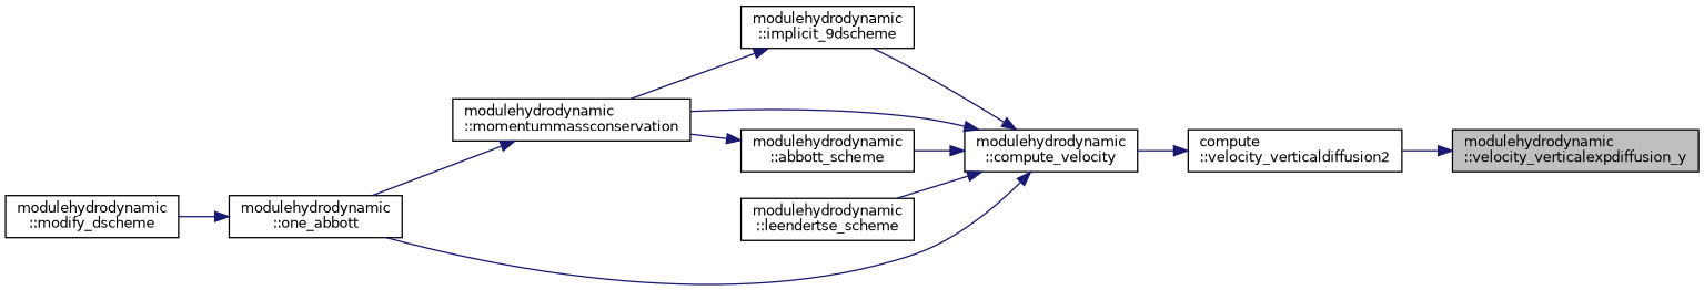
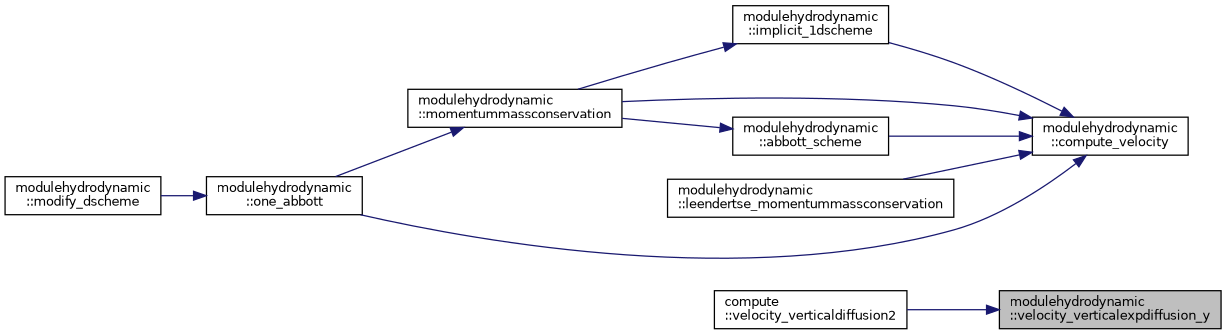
  digraph {
    rankdir=RL
    node [color=black fillcolor=white fontname=Helvetica fontsize=10 shape=record style=filled]
    edge [color=midnightblue dir=back fontname=Helvetica fontsize=10 labelfontname=Helvetica labelfontsize=10 style=solid]
    n1 [fillcolor=grey75 fontcolor=black height=0.2 label="modulehydrodynamic\l::velocity_verticalexpdiffusion_y" width=0.4]
    n2 [height=0.2 label="compute\l::velocity_verticaldiffusion2" width=0.4]
    n3 [height=0.2 label="modulehydrodynamic\l::compute_velocity" width=0.4]
    n4 [height=0.2 label="modulehydrodynamic\l::abbott_scheme" width=0.4]
    n5 [height=0.2 label="modulehydrodynamic\l::one_abbott" width=0.4]
-   n6 [height=0.2 label="modulehydrodynamic\l::implicit_9dscheme" width=0.4]
-   n7 [height=0.2 label="modulehydrodynamic\l::leendertse_scheme" width=0.4]
+   n6 [height=0.2 label="modulehydrodynamic\l::implicit_1dscheme" width=0.4]
+   n7 [height=0.2 label="modulehydrodynamic\l::leendertse_momentummassconservation" width=0.4]
    n8 [height=0.2 label="modulehydrodynamic\l::momentummassconservation" width=0.4]
    n9 [height=0.2 label="modulehydrodynamic\l::modify_dscheme" width=0.4]
    n1 -> n2
-   n2 -> n3
    n3 -> n4
    n3 -> n5
    n3 -> n6
    n3 -> n7
    n3 -> n8
    n4 -> n8
    n5 -> n9
    n6 -> n8
    n8 -> n5
  }
